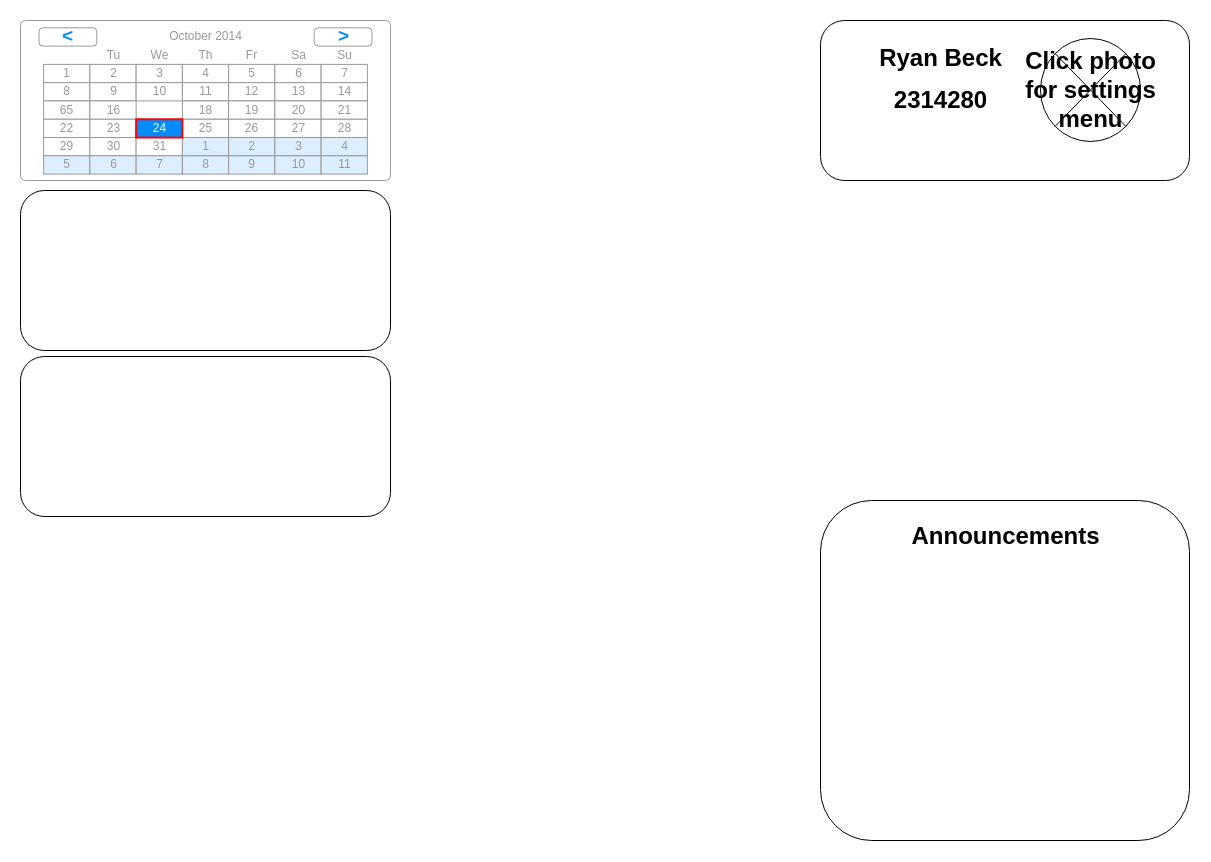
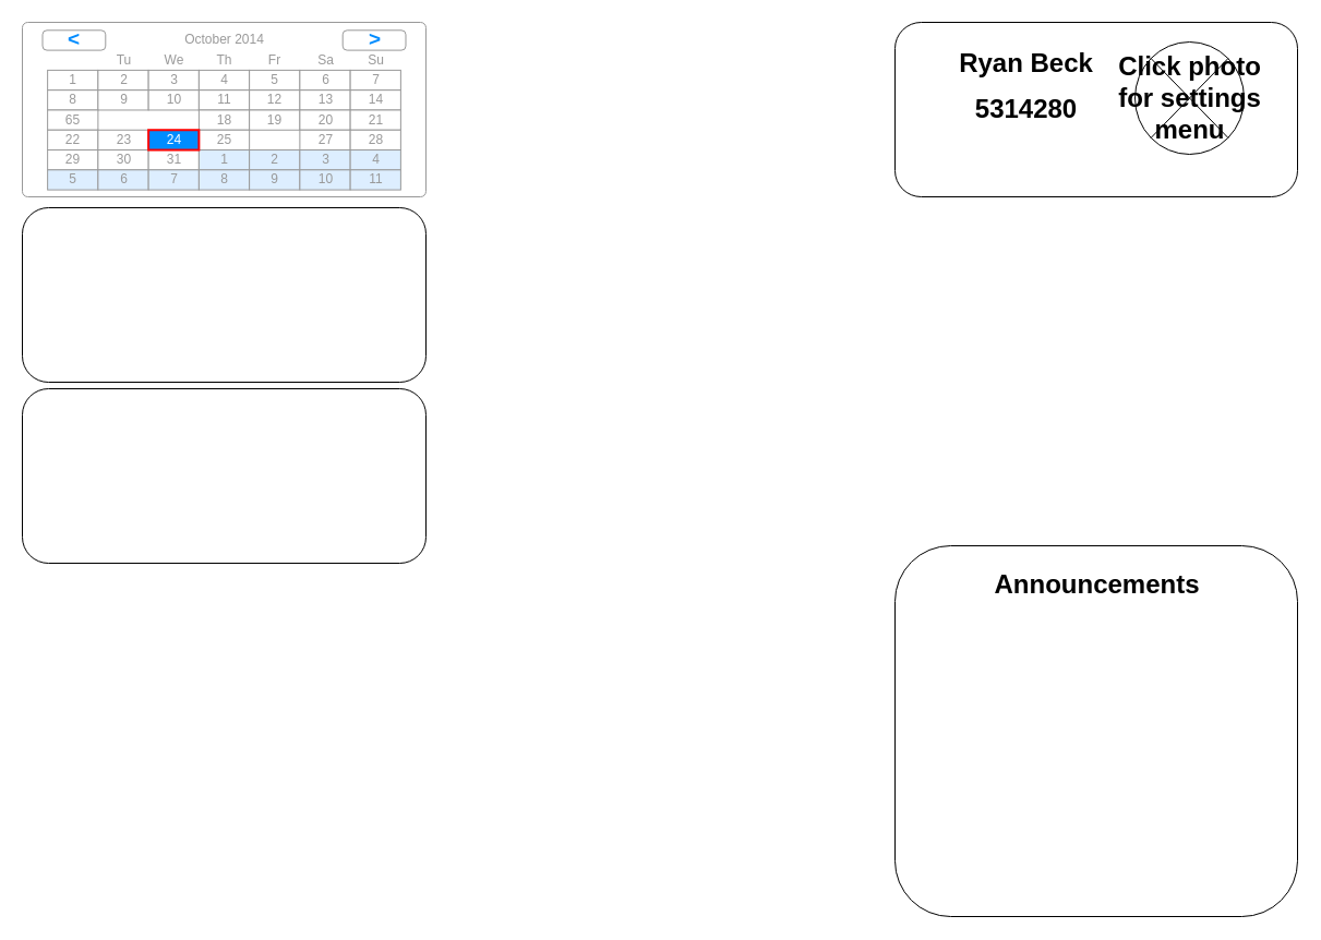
  <mxCell id="0" />
  <mxCell id="1" parent="0" />
  <mxCell id="2" value="" style="rounded=1;whiteSpace=wrap;html=1;" vertex="1" parent="1"><mxGeometry width="370" height="160" as="geometry" x="20" y="20" /></mxCell>
  <mxCell id="3" value="" style="strokeWidth=1;shadow=0;dashed=0;align=center;html=1;shape=mxgraph.mockup.forms.rrect;rSize=5;strokeColor=#999999;fillColor=#ffffff;" vertex="1" parent="1"><mxGeometry width="370" height="160" as="geometry" x="20" y="20" /></mxCell>
  <mxCell id="4" value="October 2014" style="strokeWidth=1;shadow=0;dashed=0;align=center;html=1;shape=mxgraph.mockup.forms.anchor;fontColor=#999999;" vertex="1" parent="3"><mxGeometry x="69.375" y="7.314" width="231.25" height="18.286" as="geometry" /></mxCell>
  <mxCell id="5" value="&lt;" style="strokeWidth=1;shadow=0;dashed=0;align=center;html=1;shape=mxgraph.mockup.forms.rrect;rSize=4;strokeColor=#999999;fontColor=#008cff;fontSize=19;fontStyle=1;" vertex="1" parent="3"><mxGeometry x="18.5" y="7.314" width="57.812" height="18.286" as="geometry" /></mxCell>
  <mxCell id="6" value="&gt;" style="strokeWidth=1;shadow=0;dashed=0;align=center;html=1;shape=mxgraph.mockup.forms.rrect;rSize=4;strokeColor=#999999;fontColor=#008cff;fontSize=19;fontStyle=1;" vertex="1" parent="3"><mxGeometry x="293.688" y="7.314" width="57.812" height="18.286" as="geometry" /></mxCell>
  <mxCell id="7" value="Tu" style="strokeWidth=1;shadow=0;dashed=0;align=center;html=1;shape=mxgraph.mockup.forms.anchor;fontColor=#999999;" vertex="1" parent="3"><mxGeometry x="69.375" y="25.6" width="46.25" height="18.286" as="geometry" /></mxCell>
  <mxCell id="8" value="We" style="strokeWidth=1;shadow=0;dashed=0;align=center;html=1;shape=mxgraph.mockup.forms.anchor;fontColor=#999999;" vertex="1" parent="3"><mxGeometry x="115.625" y="25.6" width="46.25" height="18.286" as="geometry" /></mxCell>
  <mxCell id="9" value="Th" style="strokeWidth=1;shadow=0;dashed=0;align=center;html=1;shape=mxgraph.mockup.forms.anchor;fontColor=#999999;" vertex="1" parent="3"><mxGeometry x="161.875" y="25.6" width="46.25" height="18.286" as="geometry" /></mxCell>
  <mxCell id="10" value="Fr" style="strokeWidth=1;shadow=0;dashed=0;align=center;html=1;shape=mxgraph.mockup.forms.anchor;fontColor=#999999;" vertex="1" parent="3"><mxGeometry x="208.125" y="25.6" width="46.25" height="18.286" as="geometry" /></mxCell>
  <mxCell id="11" value="Sa" style="strokeWidth=1;shadow=0;dashed=0;align=center;html=1;shape=mxgraph.mockup.forms.anchor;fontColor=#999999;" vertex="1" parent="3"><mxGeometry x="254.375" y="25.6" width="46.25" height="18.286" as="geometry" /></mxCell>
  <mxCell id="12" value="Su" style="strokeWidth=1;shadow=0;dashed=0;align=center;html=1;shape=mxgraph.mockup.forms.anchor;fontColor=#999999;" vertex="1" parent="3"><mxGeometry x="300.625" y="25.6" width="46.25" height="18.286" as="geometry" /></mxCell>
  <mxCell id="13" value="1" style="strokeWidth=1;shadow=0;dashed=0;align=center;html=1;shape=mxgraph.mockup.forms.rrect;rSize=0;strokeColor=#999999;fontColor=#999999;" vertex="1" parent="3"><mxGeometry x="23.125" y="43.886" width="46.25" height="18.286" as="geometry" /></mxCell>
  <mxCell id="14" value="2" style="strokeWidth=1;shadow=0;dashed=0;align=center;html=1;shape=mxgraph.mockup.forms.rrect;rSize=0;strokeColor=#999999;fontColor=#999999;" vertex="1" parent="3"><mxGeometry x="69.375" y="43.886" width="46.25" height="18.286" as="geometry" /></mxCell>
  <mxCell id="15" value="3" style="strokeWidth=1;shadow=0;dashed=0;align=center;html=1;shape=mxgraph.mockup.forms.rrect;rSize=0;strokeColor=#999999;fontColor=#999999;" vertex="1" parent="3"><mxGeometry x="115.625" y="43.886" width="46.25" height="18.286" as="geometry" /></mxCell>
  <mxCell id="16" value="4" style="strokeWidth=1;shadow=0;dashed=0;align=center;html=1;shape=mxgraph.mockup.forms.rrect;rSize=0;strokeColor=#999999;fontColor=#999999;" vertex="1" parent="3"><mxGeometry x="161.875" y="43.886" width="46.25" height="18.286" as="geometry" /></mxCell>
  <mxCell id="17" value="5" style="strokeWidth=1;shadow=0;dashed=0;align=center;html=1;shape=mxgraph.mockup.forms.rrect;rSize=0;strokeColor=#999999;fontColor=#999999;" vertex="1" parent="3"><mxGeometry x="208.125" y="43.886" width="46.25" height="18.286" as="geometry" /></mxCell>
  <mxCell id="18" value="6" style="strokeWidth=1;shadow=0;dashed=0;align=center;html=1;shape=mxgraph.mockup.forms.rrect;rSize=0;strokeColor=#999999;fontColor=#999999;" vertex="1" parent="3"><mxGeometry x="254.375" y="43.886" width="46.25" height="18.286" as="geometry" /></mxCell>
  <mxCell id="19" value="7" style="strokeWidth=1;shadow=0;dashed=0;align=center;html=1;shape=mxgraph.mockup.forms.rrect;rSize=0;strokeColor=#999999;fontColor=#999999;" vertex="1" parent="3"><mxGeometry x="300.625" y="43.886" width="46.25" height="18.286" as="geometry" /></mxCell>
  <mxCell id="20" value="8" style="strokeWidth=1;shadow=0;dashed=0;align=center;html=1;shape=mxgraph.mockup.forms.rrect;rSize=0;strokeColor=#999999;fontColor=#999999;" vertex="1" parent="3"><mxGeometry x="23.125" y="62.171" width="46.25" height="18.286" as="geometry" /></mxCell>
  <mxCell id="21" value="9" style="strokeWidth=1;shadow=0;dashed=0;align=center;html=1;shape=mxgraph.mockup.forms.rrect;rSize=0;strokeColor=#999999;fontColor=#999999;" vertex="1" parent="3"><mxGeometry x="69.375" y="62.171" width="46.25" height="18.286" as="geometry" /></mxCell>
  <mxCell id="22" value="10" style="strokeWidth=1;shadow=0;dashed=0;align=center;html=1;shape=mxgraph.mockup.forms.rrect;rSize=0;strokeColor=#999999;fontColor=#999999;" vertex="1" parent="3"><mxGeometry x="115.625" y="62.171" width="46.25" height="18.286" as="geometry" /></mxCell>
  <mxCell id="23" value="11" style="strokeWidth=1;shadow=0;dashed=0;align=center;html=1;shape=mxgraph.mockup.forms.rrect;rSize=0;strokeColor=#999999;fontColor=#999999;" vertex="1" parent="3"><mxGeometry x="161.875" y="62.171" width="46.25" height="18.286" as="geometry" /></mxCell>
  <mxCell id="24" value="12" style="strokeWidth=1;shadow=0;dashed=0;align=center;html=1;shape=mxgraph.mockup.forms.rrect;rSize=0;strokeColor=#999999;fontColor=#999999;" vertex="1" parent="3"><mxGeometry x="208.125" y="62.171" width="46.25" height="18.286" as="geometry" /></mxCell>
  <mxCell id="25" value="13" style="strokeWidth=1;shadow=0;dashed=0;align=center;html=1;shape=mxgraph.mockup.forms.rrect;rSize=0;strokeColor=#999999;fontColor=#999999;" vertex="1" parent="3"><mxGeometry x="254.375" y="62.171" width="46.25" height="18.286" as="geometry" /></mxCell>
  <mxCell id="26" value="14" style="strokeWidth=1;shadow=0;dashed=0;align=center;html=1;shape=mxgraph.mockup.forms.rrect;rSize=0;strokeColor=#999999;fontColor=#999999;" vertex="1" parent="3"><mxGeometry x="300.625" y="62.171" width="46.25" height="18.286" as="geometry" /></mxCell>
  <mxCell id="27" value="65" style="strokeWidth=1;shadow=0;dashed=0;align=center;html=1;shape=mxgraph.mockup.forms.rrect;rSize=0;strokeColor=#999999;fontColor=#999999;" vertex="1" parent="3"><mxGeometry x="23.125" y="80.457" width="46.25" height="18.286" as="geometry" /></mxCell>
- <mxCell id="28" value="16" style="strokeWidth=1;shadow=0;dashed=0;align=center;html=1;shape=mxgraph.mockup.forms.rrect;rSize=0;strokeColor=#999999;fontColor=#999999;" vertex="1" parent="3"><mxGeometry x="69.375" y="80.457" width="46.25" height="18.286" as="geometry" /></mxCell>
  <mxCell id="29" value="18" style="strokeWidth=1;shadow=0;dashed=0;align=center;html=1;shape=mxgraph.mockup.forms.rrect;rSize=0;strokeColor=#999999;fontColor=#999999;" vertex="1" parent="3"><mxGeometry x="161.875" y="80.457" width="46.25" height="18.286" as="geometry" /></mxCell>
  <mxCell id="30" value="19" style="strokeWidth=1;shadow=0;dashed=0;align=center;html=1;shape=mxgraph.mockup.forms.rrect;rSize=0;strokeColor=#999999;fontColor=#999999;" vertex="1" parent="3"><mxGeometry x="208.125" y="80.457" width="46.25" height="18.286" as="geometry" /></mxCell>
  <mxCell id="31" value="20" style="strokeWidth=1;shadow=0;dashed=0;align=center;html=1;shape=mxgraph.mockup.forms.rrect;rSize=0;strokeColor=#999999;fontColor=#999999;" vertex="1" parent="3"><mxGeometry x="254.375" y="80.457" width="46.25" height="18.286" as="geometry" /></mxCell>
  <mxCell id="32" value="21" style="strokeWidth=1;shadow=0;dashed=0;align=center;html=1;shape=mxgraph.mockup.forms.rrect;rSize=0;strokeColor=#999999;fontColor=#999999;" vertex="1" parent="3"><mxGeometry x="300.625" y="80.457" width="46.25" height="18.286" as="geometry" /></mxCell>
  <mxCell id="33" value="22" style="strokeWidth=1;shadow=0;dashed=0;align=center;html=1;shape=mxgraph.mockup.forms.rrect;rSize=0;strokeColor=#999999;fontColor=#999999;" vertex="1" parent="3"><mxGeometry x="23.125" y="98.743" width="46.25" height="18.286" as="geometry" /></mxCell>
  <mxCell id="34" value="23" style="strokeWidth=1;shadow=0;dashed=0;align=center;html=1;shape=mxgraph.mockup.forms.rrect;rSize=0;strokeColor=#999999;fontColor=#999999;" vertex="1" parent="3"><mxGeometry x="69.375" y="98.743" width="46.25" height="18.286" as="geometry" /></mxCell>
  <mxCell id="35" value="25" style="strokeWidth=1;shadow=0;dashed=0;align=center;html=1;shape=mxgraph.mockup.forms.rrect;rSize=0;strokeColor=#999999;fontColor=#999999;" vertex="1" parent="3"><mxGeometry x="161.875" y="98.743" width="46.25" height="18.286" as="geometry" /></mxCell>
- <mxCell id="36" value="26" style="strokeWidth=1;shadow=0;dashed=0;align=center;html=1;shape=mxgraph.mockup.forms.rrect;rSize=0;strokeColor=#999999;fontColor=#999999;" vertex="1" parent="3"><mxGeometry x="208.125" y="98.743" width="46.25" height="18.286" as="geometry" /></mxCell>
  <mxCell id="37" value="27" style="strokeWidth=1;shadow=0;dashed=0;align=center;html=1;shape=mxgraph.mockup.forms.rrect;rSize=0;strokeColor=#999999;fontColor=#999999;" vertex="1" parent="3"><mxGeometry x="254.375" y="98.743" width="46.25" height="18.286" as="geometry" /></mxCell>
  <mxCell id="38" value="28" style="strokeWidth=1;shadow=0;dashed=0;align=center;html=1;shape=mxgraph.mockup.forms.rrect;rSize=0;strokeColor=#999999;fontColor=#999999;" vertex="1" parent="3"><mxGeometry x="300.625" y="98.743" width="46.25" height="18.286" as="geometry" /></mxCell>
  <mxCell id="39" value="29" style="strokeWidth=1;shadow=0;dashed=0;align=center;html=1;shape=mxgraph.mockup.forms.rrect;rSize=0;strokeColor=#999999;fontColor=#999999;" vertex="1" parent="3"><mxGeometry x="23.125" y="117.029" width="46.25" height="18.286" as="geometry" /></mxCell>
  <mxCell id="40" value="30" style="strokeWidth=1;shadow=0;dashed=0;align=center;html=1;shape=mxgraph.mockup.forms.rrect;rSize=0;strokeColor=#999999;fontColor=#999999;" vertex="1" parent="3"><mxGeometry x="69.375" y="117.029" width="46.25" height="18.286" as="geometry" /></mxCell>
  <mxCell id="41" value="31" style="strokeWidth=1;shadow=0;dashed=0;align=center;html=1;shape=mxgraph.mockup.forms.rrect;rSize=0;strokeColor=#999999;fontColor=#999999;" vertex="1" parent="3"><mxGeometry x="115.625" y="117.029" width="46.25" height="18.286" as="geometry" /></mxCell>
  <mxCell id="42" value="1" style="strokeWidth=1;shadow=0;dashed=0;align=center;html=1;shape=mxgraph.mockup.forms.rrect;rSize=0;strokeColor=#999999;fontColor=#999999;fillColor=#ddeeff;" vertex="1" parent="3"><mxGeometry x="161.875" y="117.029" width="46.25" height="18.286" as="geometry" /></mxCell>
  <mxCell id="43" value="2" style="strokeWidth=1;shadow=0;dashed=0;align=center;html=1;shape=mxgraph.mockup.forms.rrect;rSize=0;strokeColor=#999999;fontColor=#999999;fillColor=#ddeeff;" vertex="1" parent="3"><mxGeometry x="208.125" y="117.029" width="46.25" height="18.286" as="geometry" /></mxCell>
  <mxCell id="44" value="3" style="strokeWidth=1;shadow=0;dashed=0;align=center;html=1;shape=mxgraph.mockup.forms.rrect;rSize=0;strokeColor=#999999;fontColor=#999999;fillColor=#ddeeff;" vertex="1" parent="3"><mxGeometry x="254.375" y="117.029" width="46.25" height="18.286" as="geometry" /></mxCell>
  <mxCell id="45" value="4" style="strokeWidth=1;shadow=0;dashed=0;align=center;html=1;shape=mxgraph.mockup.forms.rrect;rSize=0;strokeColor=#999999;fontColor=#999999;fillColor=#ddeeff;" vertex="1" parent="3"><mxGeometry x="300.625" y="117.029" width="46.25" height="18.286" as="geometry" /></mxCell>
  <mxCell id="46" value="5" style="strokeWidth=1;shadow=0;dashed=0;align=center;html=1;shape=mxgraph.mockup.forms.rrect;rSize=0;strokeColor=#999999;fontColor=#999999;fillColor=#ddeeff;" vertex="1" parent="3"><mxGeometry x="23.125" y="135.314" width="46.25" height="18.286" as="geometry" /></mxCell>
  <mxCell id="47" value="6" style="strokeWidth=1;shadow=0;dashed=0;align=center;html=1;shape=mxgraph.mockup.forms.rrect;rSize=0;strokeColor=#999999;fontColor=#999999;fillColor=#ddeeff;" vertex="1" parent="3"><mxGeometry x="69.375" y="135.314" width="46.25" height="18.286" as="geometry" /></mxCell>
  <mxCell id="48" value="7" style="strokeWidth=1;shadow=0;dashed=0;align=center;html=1;shape=mxgraph.mockup.forms.rrect;rSize=0;strokeColor=#999999;fontColor=#999999;fillColor=#ddeeff;" vertex="1" parent="3"><mxGeometry x="115.625" y="135.314" width="46.25" height="18.286" as="geometry" /></mxCell>
  <mxCell id="49" value="8" style="strokeWidth=1;shadow=0;dashed=0;align=center;html=1;shape=mxgraph.mockup.forms.rrect;rSize=0;strokeColor=#999999;fontColor=#999999;fillColor=#ddeeff;" vertex="1" parent="3"><mxGeometry x="161.875" y="135.314" width="46.25" height="18.286" as="geometry" /></mxCell>
  <mxCell id="50" value="9" style="strokeWidth=1;shadow=0;dashed=0;align=center;html=1;shape=mxgraph.mockup.forms.rrect;rSize=0;strokeColor=#999999;fontColor=#999999;fillColor=#ddeeff;" vertex="1" parent="3"><mxGeometry x="208.125" y="135.314" width="46.25" height="18.286" as="geometry" /></mxCell>
  <mxCell id="51" value="10" style="strokeWidth=1;shadow=0;dashed=0;align=center;html=1;shape=mxgraph.mockup.forms.rrect;rSize=0;strokeColor=#999999;fontColor=#999999;fillColor=#ddeeff;" vertex="1" parent="3"><mxGeometry x="254.375" y="135.314" width="46.25" height="18.286" as="geometry" /></mxCell>
  <mxCell id="52" value="11" style="strokeWidth=1;shadow=0;dashed=0;align=center;html=1;shape=mxgraph.mockup.forms.rrect;rSize=0;strokeColor=#999999;fontColor=#999999;fillColor=#ddeeff;" vertex="1" parent="3"><mxGeometry x="300.625" y="135.314" width="46.25" height="18.286" as="geometry" /></mxCell>
  <mxCell id="53" value="24" style="strokeWidth=1;shadow=0;dashed=0;align=center;html=1;shape=mxgraph.mockup.forms.rrect;rSize=0;strokeColor=#ff0000;fontColor=#ffffff;strokeWidth=2;fillColor=#008cff;" vertex="1" parent="3"><mxGeometry x="115.625" y="98.743" width="46.25" height="18.286" as="geometry" /></mxCell>
  <mxCell id="54" value="" style="rounded=1;whiteSpace=wrap;html=1;" vertex="1" parent="1"><mxGeometry x="820" width="369" height="160" as="geometry" y="20" /></mxCell>
- <mxCell id="55" value="2314280" style="text;strokeColor=none;fillColor=none;html=1;fontSize=24;fontStyle=1;verticalAlign=middle;align=center;" vertex="1" parent="1"><mxGeometry x="890" y="80" width="100" height="40" as="geometry" /></mxCell>
+ <mxCell id="55" value="5314280" style="text;strokeColor=none;fillColor=none;html=1;fontSize=24;fontStyle=1;verticalAlign=middle;align=center;" vertex="1" parent="1"><mxGeometry x="890" y="80" width="100" height="40" as="geometry" /></mxCell>
  <mxCell id="56" value="" style="shape=sumEllipse;perimeter=ellipsePerimeter;html=1;backgroundOutline=1;" vertex="1" parent="1"><mxGeometry x="1040" y="38" width="100" height="103" as="geometry" /></mxCell>
  <mxCell id="57" value="&lt;div&gt;Ryan Beck&lt;/div&gt;" style="text;strokeColor=none;fillColor=none;html=1;fontSize=24;fontStyle=1;verticalAlign=middle;align=center;" vertex="1" parent="1"><mxGeometry x="890" y="38" width="100" height="40" as="geometry" /></mxCell>
  <mxCell id="58" value="" style="rounded=1;whiteSpace=wrap;html=1;" vertex="1" parent="1"><mxGeometry x="820" y="500" width="369" height="340" as="geometry" /></mxCell>
  <mxCell id="59" value="&lt;div&gt;Click photo&lt;/div&gt;&lt;div&gt;for settings&lt;/div&gt;&lt;div&gt;menu&lt;br&gt;&lt;/div&gt;" style="text;strokeColor=none;fillColor=none;html=1;fontSize=24;fontStyle=1;verticalAlign=middle;align=center;" vertex="1" parent="1"><mxGeometry x="1040" y="69.5" width="100" height="40" as="geometry" /></mxCell>
  <mxCell id="60" value="" style="rounded=1;whiteSpace=wrap;html=1;" vertex="1" parent="1"><mxGeometry y="190" width="370" height="160" as="geometry" x="20" /></mxCell>
  <mxCell id="61" value="" style="rounded=1;whiteSpace=wrap;html=1;" vertex="1" parent="1"><mxGeometry y="356" width="370" height="160" as="geometry" x="20" /></mxCell>
  <mxCell id="62" value="Announcements" style="text;strokeColor=none;fillColor=none;html=1;fontSize=24;fontStyle=1;verticalAlign=middle;align=center;" vertex="1" parent="1"><mxGeometry x="854.5" y="516" width="300" height="40" as="geometry" /></mxCell>
